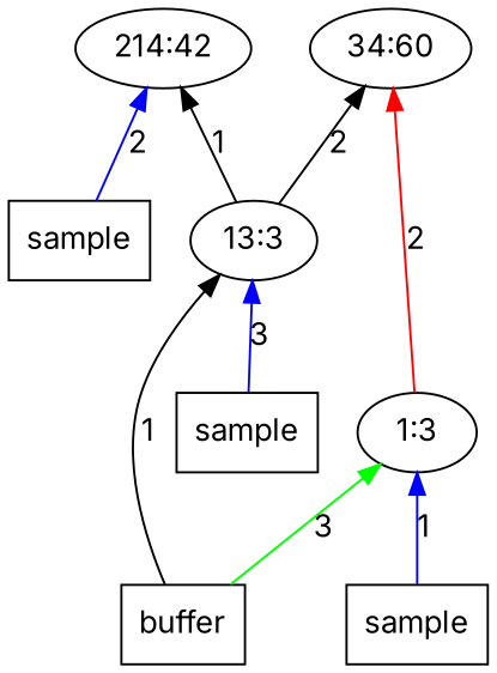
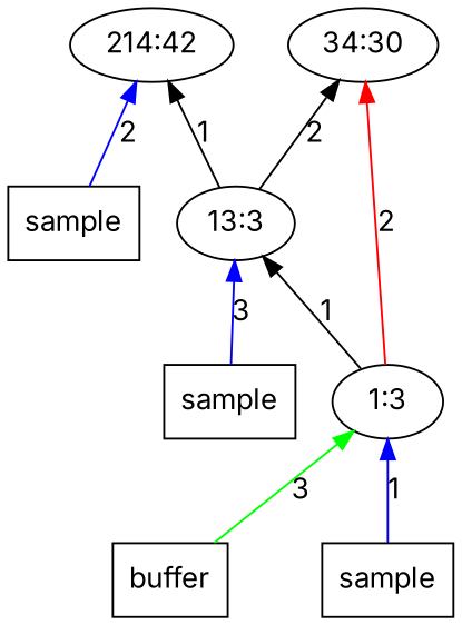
  digraph {
    fontname=Inter
    rankdir=BT
    node [fontname=Inter]
    edge [color=blue fontname=Inter]
    n1 [label=sample shape=box]
    n2 [label="214:42"]
-   n3 [label="34:60"]
+   n3 [label="34:30"]
    n4 [label="13:3"]
    n5 [label=sample shape=box]
    n6 [label="1:3"]
    n7 [label=sample shape=box]
    n8 [label=buffer shape=box]
    n1 -> n2 [label=2]
    n4 -> n2 [color=black label=1]
    n4 -> n3 [color=black label=2]
    n5 -> n4 [label=3]
    n6 -> n3 [color=red label=2]
-   n8 -> n4 [color=black label=1]
+   n6 -> n4 [color=black label=1]
    n7 -> n6 [label=1]
    n8 -> n6 [color=green label=3]
  }
